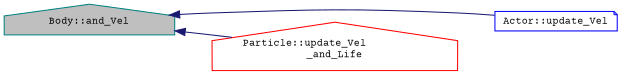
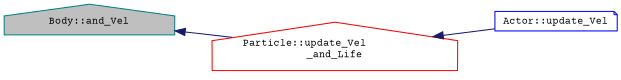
  digraph {
    fontname="Courier Prime"
    rankdir=LR
    node [fillcolor=white fontname="Courier Prime" fontsize=10 shape=house style=filled]
    edge [color=midnightblue dir=back fontname="Courier Prime" fontsize=10 labelfontname=Helvetica labelfontsize=10 style=solid]
    n1 [color=teal fillcolor=grey75 fontcolor=black height=0.2 label="Body::and_Vel" width=0.4]
    n2 [color=blue height=0.2 label="Actor::update_Vel" shape=note width=0.4]
    n3 [color=red height=0.2 label="Particle::update_Vel\l_and_Life" width=0.4]
-   n1 -> n2
+   n3 -> n2
    n1 -> n3
  }
